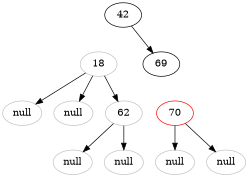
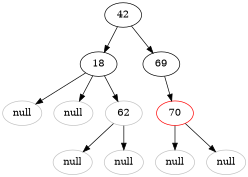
  digraph {
    node [color=gray]
    42 [color=black]
-   18
+   18 [color=black]
    69 [color=black]
    n4 [label=null]
    n5 [label=null]
    62
    70 [color=red]
    n8 [label=null]
    n9 [label=null]
    n10 [label=null]
    n11 [label=null]
+   42 -> 18
    42 -> 69
    18 -> n4
    18 -> n5
    18 -> 62
+   69 -> 70
    62 -> n8
    62 -> n9
    70 -> n10
    70 -> n11
  }
